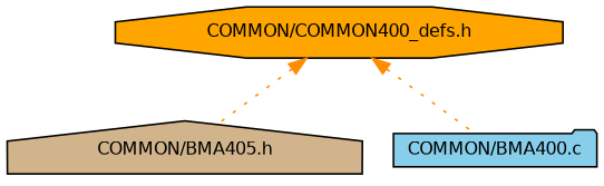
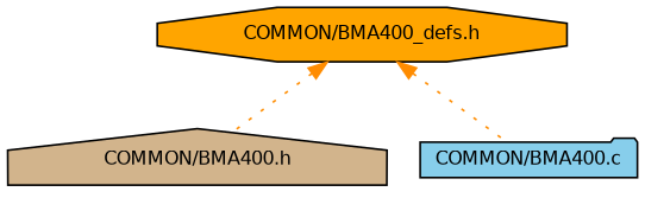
  digraph {
    node [color=black fontname=Helvetica fontsize=10 style=filled]
    edge [color=darkorange dir=back fontname=Helvetica fontsize=10 labelfontname=Helvetica labelfontsize=10 style=dotted]
-   n1 [fillcolor=orange fontcolor=black height=0.2 label="COMMON/COMMON400_defs.h" shape=octagon width=0.4]
-   n2 [fillcolor=tan height=0.2 label="COMMON/BMA405.h" shape=house width=0.4]
+   n1 [fillcolor=orange fontcolor=black height=0.2 label="COMMON/BMA400_defs.h" shape=octagon width=0.4]
+   n2 [fillcolor=tan height=0.2 label="COMMON/BMA400.h" shape=house width=0.4]
    n3 [fillcolor=skyblue height=0.2 label="COMMON/BMA400.c" shape=folder width=0.4]
    n1 -> n2
    n1 -> n3
  }
